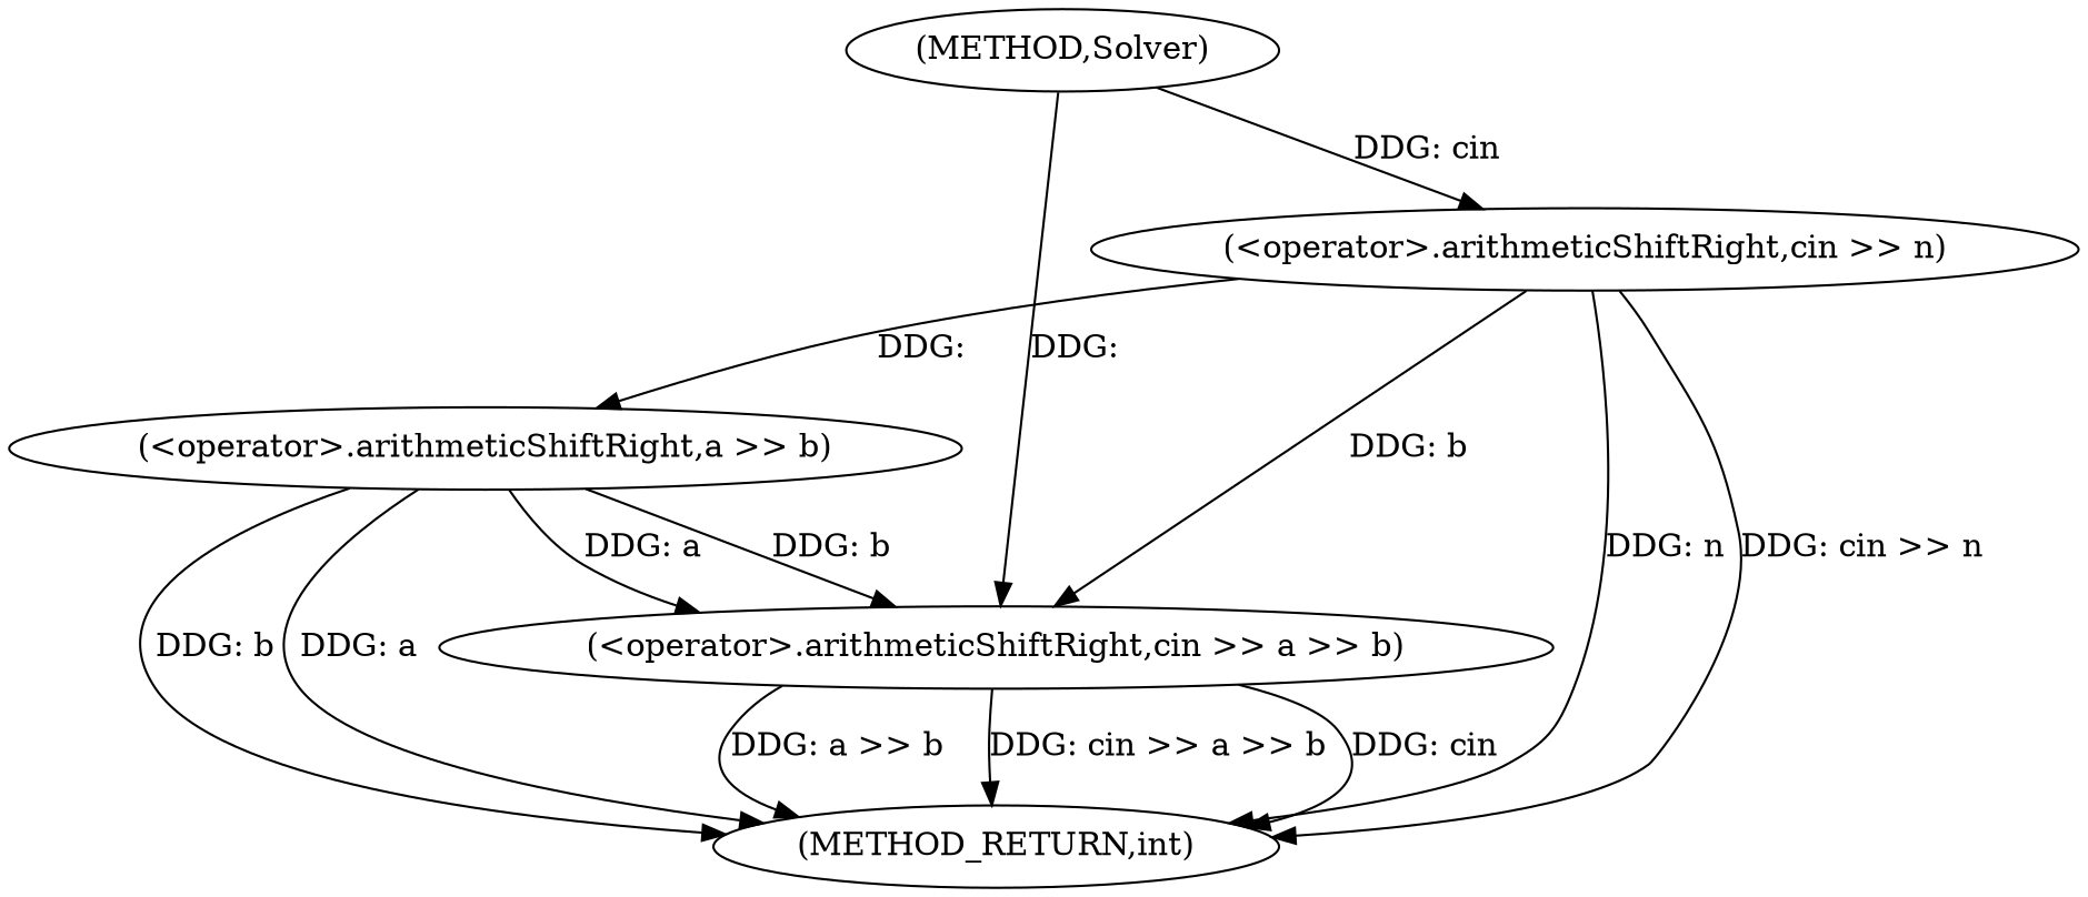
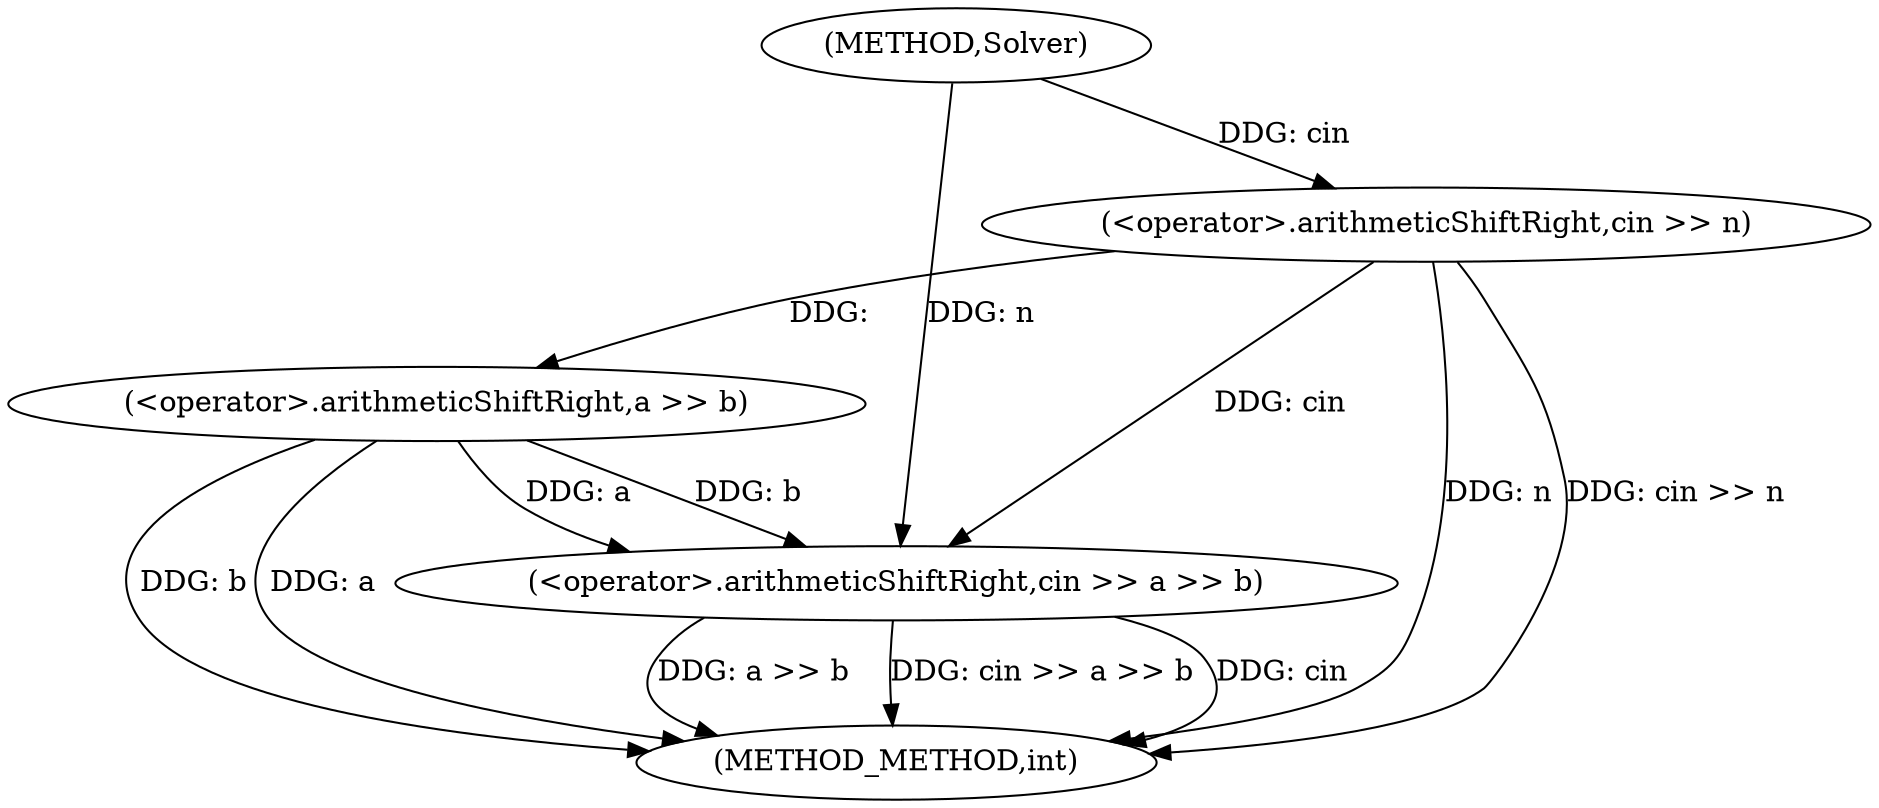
  digraph {
    n1 [label="(METHOD,Solver)"]
    n2 [label="(<operator>.arithmeticShiftRight,cin >> n)"]
    n3 [label="(<operator>.arithmeticShiftRight,cin >> a >> b)"]
    n4 [label="(<operator>.arithmeticShiftRight,a >> b)"]
-   n5 [label="(METHOD_RETURN,int)"]
+   n5 [label="(METHOD_METHOD,int)"]
    n1 -> n2 [label="DDG: cin"]
-   n1 -> n3 [label="DDG: "]
-   n2 -> n3 [label="DDG: b"]
+   n1 -> n3 [label="DDG: n"]
+   n2 -> n3 [label="DDG: cin"]
    n2 -> n4 [label="DDG: "]
    n2 -> n5 [label="DDG: cin >> n"]
    n2 -> n5 [label="DDG: n"]
    n3 -> n5 [label="DDG: cin"]
    n3 -> n5 [label="DDG: a >> b"]
    n3 -> n5 [label="DDG: cin >> a >> b"]
    n4 -> n3 [label="DDG: b"]
    n4 -> n3 [label="DDG: a"]
    n4 -> n5 [label="DDG: a"]
    n4 -> n5 [label="DDG: b"]
  }
